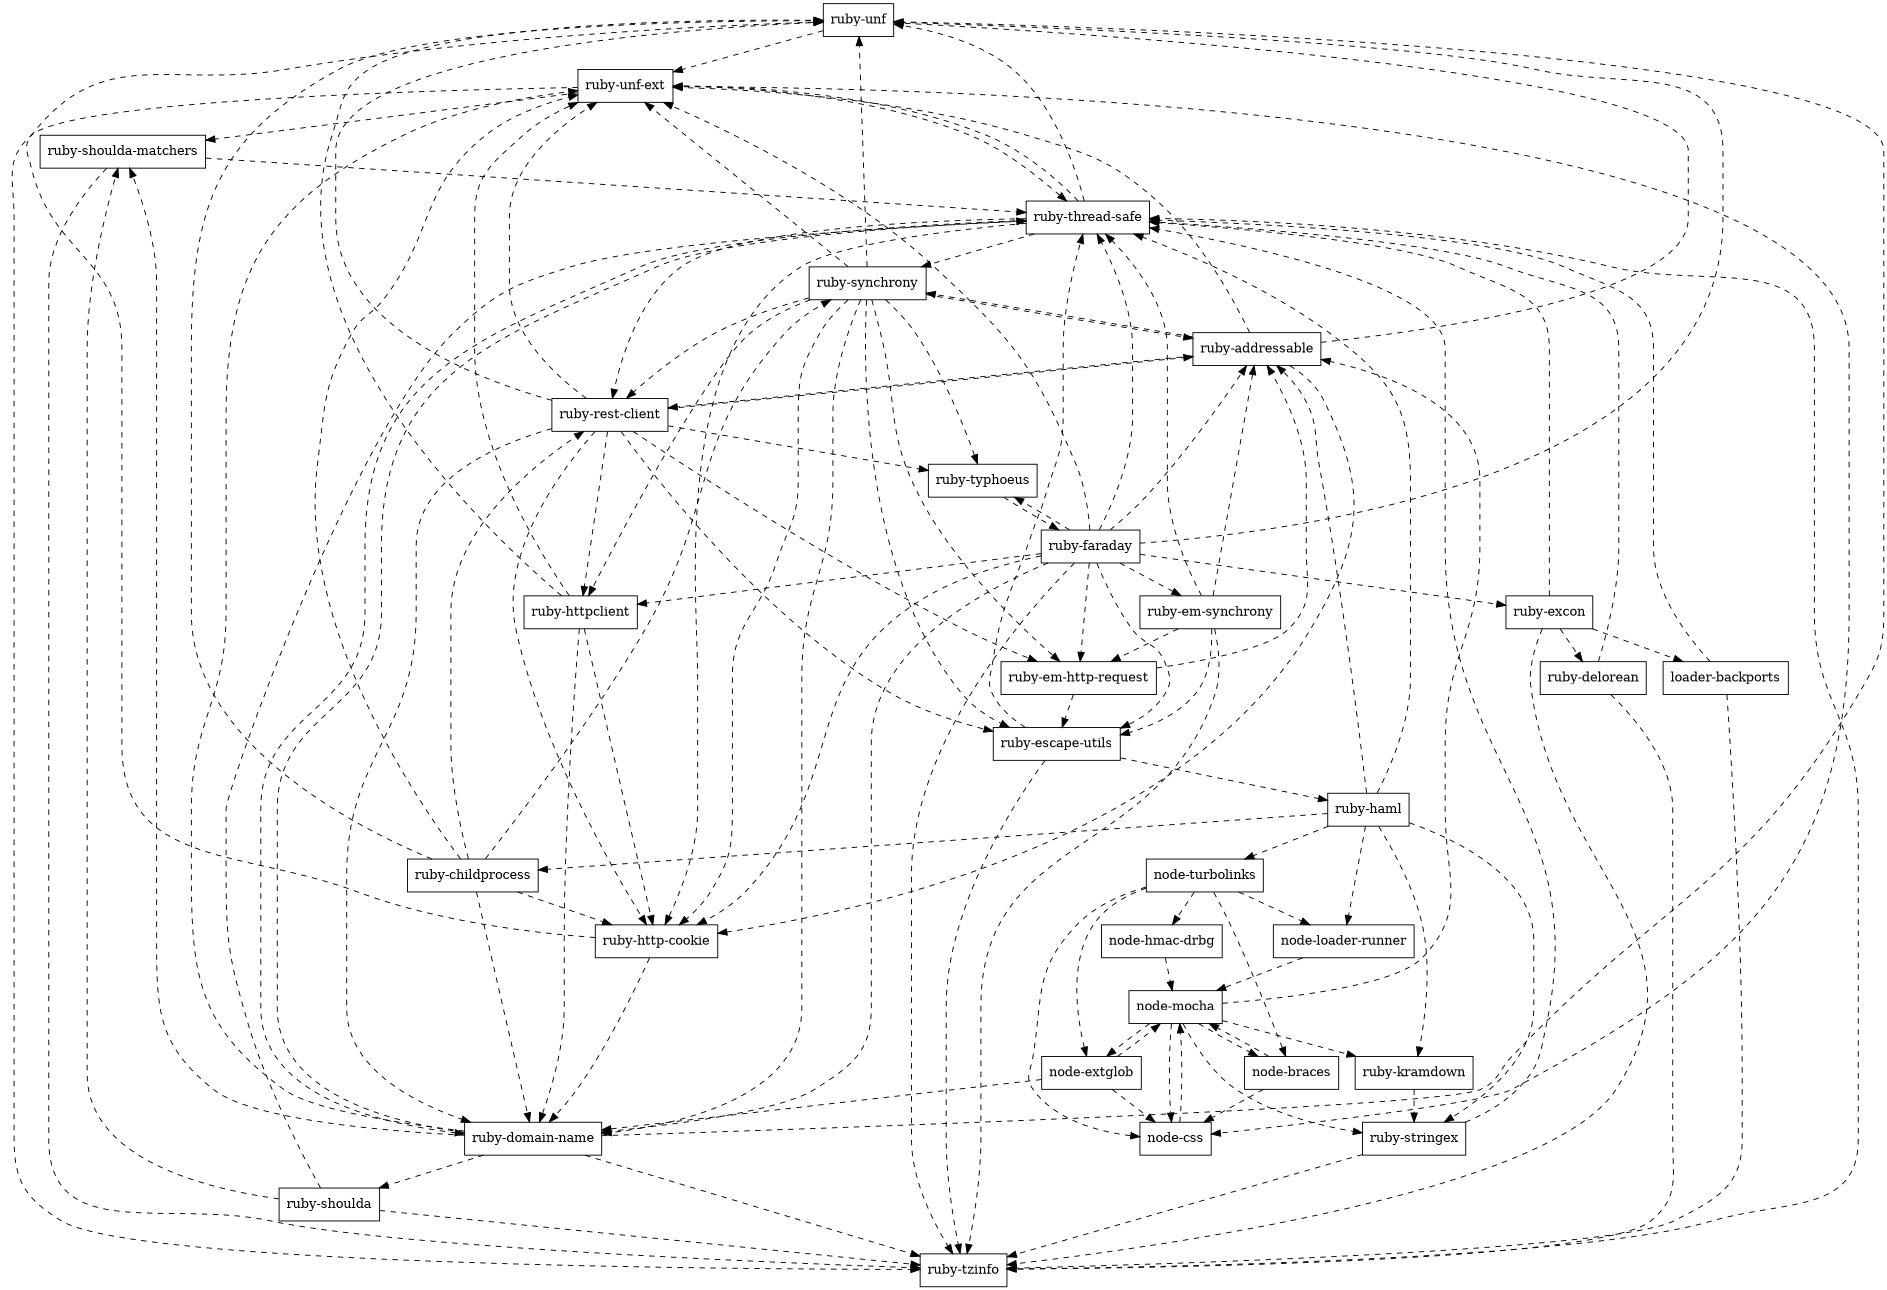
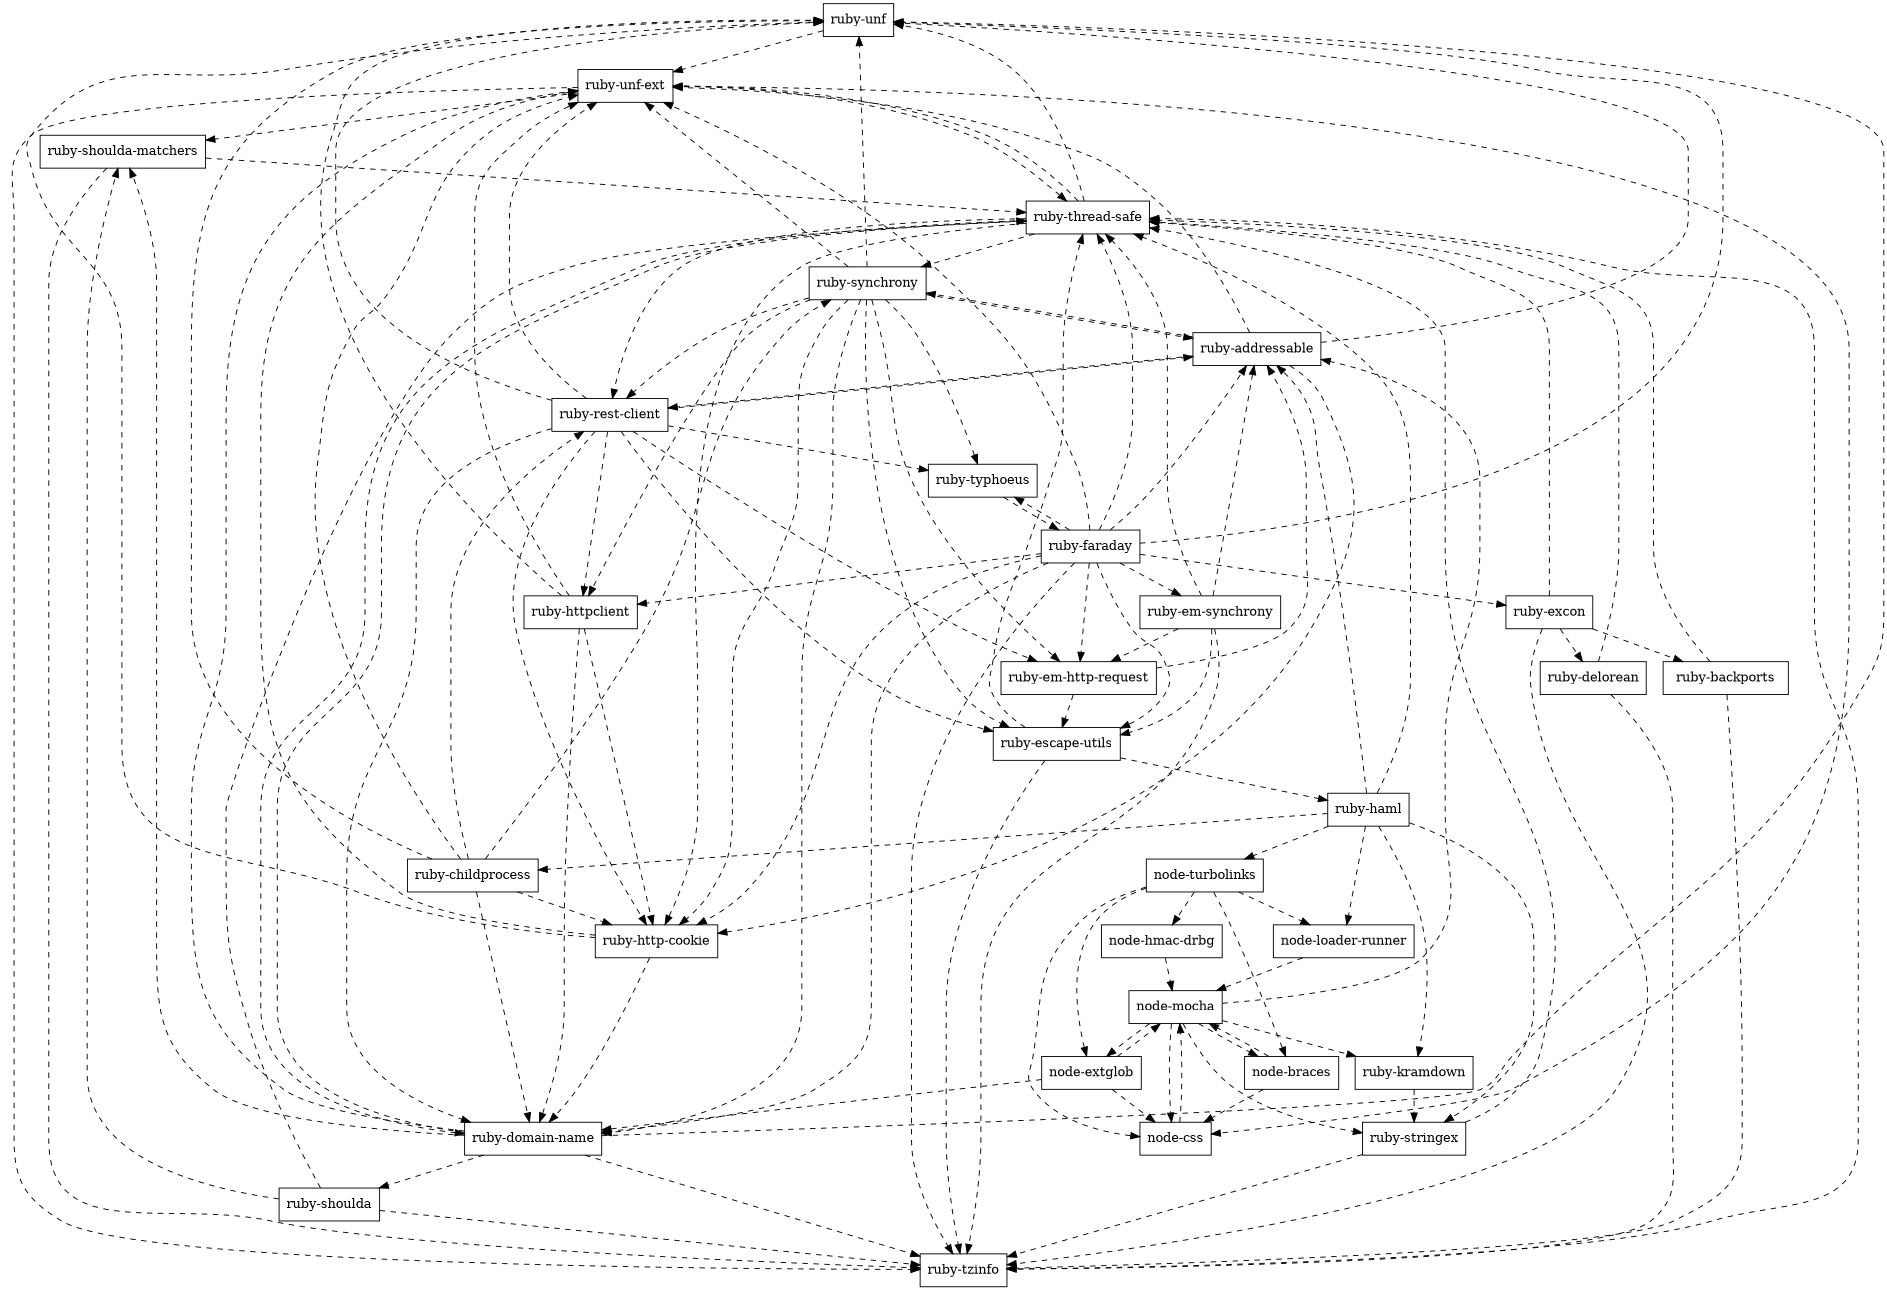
  strict digraph {
    node [shape=rectangle]
    edge [style=dashed]
    n1 [label="ruby-unf"]
    n2 [label="ruby-unf-ext"]
    n3 [label="ruby-shoulda-matchers"]
    n4 [label="ruby-thread-safe"]
    n5 [label="ruby-tzinfo"]
    n6 [label="node-css"]
    n7 [label="ruby-http-cookie"]
    n8 [label="ruby-domain-name"]
    n9 [label="ruby-rest-client"]
    n10 [label="ruby-synchrony"]
    n11 [label="ruby-shoulda"]
    n12 [label="ruby-typhoeus"]
    n13 [label="ruby-faraday"]
    n14 [label="ruby-em-http-request"]
    n15 [label="ruby-escape-utils"]
    n16 [label="ruby-addressable"]
    n17 [label="ruby-httpclient"]
    n18 [label="ruby-em-synchrony"]
    n19 [label="ruby-excon"]
    n20 [label="ruby-haml"]
    n21 [label="ruby-delorean"]
-   n22 [label="loader-backports"]
+   n22 [label="ruby-backports"]
    n23 [label="ruby-kramdown"]
    n24 [label="ruby-stringex"]
    n25 [label="node-turbolinks"]
    n26 [label="ruby-childprocess"]
    n27 [label="node-loader-runner"]
    n28 [label="node-mocha"]
    n29 [label="node-braces"]
    n30 [label="node-extglob"]
    n31 [label="node-hmac-drbg"]
    n1 -> n2
    n2 -> n3
    n2 -> n4
    n2 -> n5
    n2 -> n6
    n3 -> n4
    n3 -> n5
    n4 -> n1
    n4 -> n2
    n4 -> n7
    n4 -> n8
    n4 -> n9
    n4 -> n10
    n5 -> n4
    n6 -> n28
    n7 -> n1
+   n7 -> n2
    n7 -> n8
    n8 -> n1
    n8 -> n2
    n8 -> n3
    n8 -> n4
    n8 -> n5
    n8 -> n11
    n9 -> n1
    n9 -> n2
    n9 -> n7
    n9 -> n8
    n9 -> n12
    n9 -> n14
    n9 -> n15
    n9 -> n16
    n9 -> n17
    n10 -> n1
    n10 -> n2
    n10 -> n7
    n10 -> n8
    n10 -> n9
    n10 -> n12
    n10 -> n14
    n10 -> n15
    n10 -> n16
    n10 -> n17
    n11 -> n3
    n11 -> n4
    n11 -> n5
    n12 -> n13
    n13 -> n1
    n13 -> n2
    n13 -> n4
    n13 -> n5
    n13 -> n7
    n13 -> n8
    n13 -> n12
    n13 -> n14
    n13 -> n15
    n13 -> n16
    n13 -> n17
    n13 -> n18
    n13 -> n19
    n14 -> n15
    n14 -> n16
    n15 -> n4
    n15 -> n5
    n15 -> n20
    n16 -> n1
    n16 -> n2
    n16 -> n7
    n16 -> n9
    n16 -> n10
    n17 -> n1
    n17 -> n2
    n17 -> n7
    n17 -> n8
    n18 -> n4
    n18 -> n5
    n18 -> n14
    n18 -> n15
    n18 -> n16
    n19 -> n4
    n19 -> n5
    n19 -> n21
    n19 -> n22
    n20 -> n4
    n20 -> n16
    n20 -> n23
    n20 -> n24
    n20 -> n25
    n20 -> n26
    n20 -> n27
    n21 -> n4
    n21 -> n5
    n22 -> n4
    n22 -> n5
    n23 -> n24
    n24 -> n4
    n24 -> n5
    n25 -> n6
    n25 -> n27
    n25 -> n29
    n25 -> n30
    n25 -> n31
    n26 -> n1
    n26 -> n2
    n26 -> n7
    n26 -> n8
    n26 -> n9
    n26 -> n10
    n27 -> n28
    n28 -> n6
    n28 -> n16
    n28 -> n23
    n28 -> n24
    n28 -> n29
    n28 -> n30
    n29 -> n6
    n29 -> n28
    n30 -> n6
    n30 -> n8
    n30 -> n28
    n31 -> n28
  }
